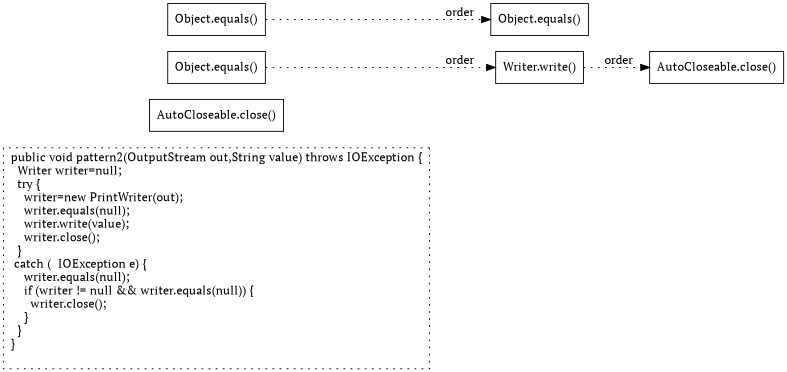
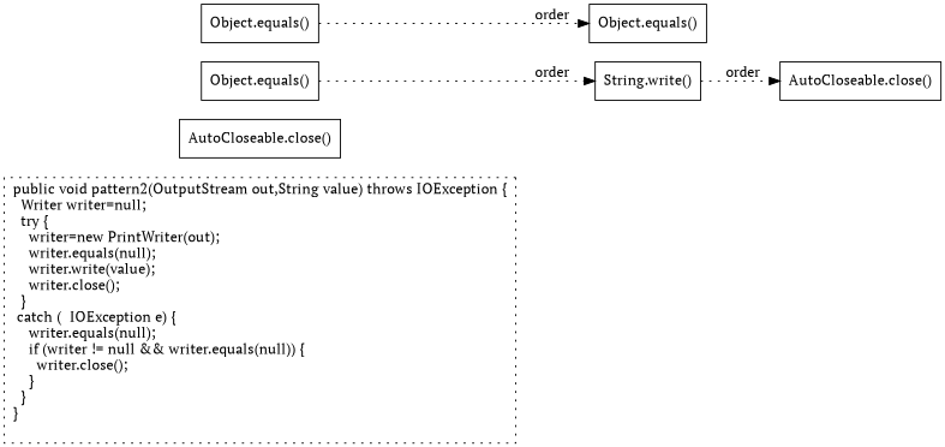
  digraph {
    rankdir=LR
    fontname="PT Serif"
    node [shape=box fontname="PT Serif"]
    edge [style=dotted fontname="PT Serif"]
    n1 [label="public void pattern2(OutputStream out,String value) throws IOException {\l  Writer writer=null;\l  try {\l    writer=new PrintWriter(out);\l    writer.equals(null);\l    writer.write(value);\l    writer.close();\l  }\l catch (  IOException e) {\l    writer.equals(null);\l    if (writer != null && writer.equals(null)) {\l      writer.close();\l    }\l  }\l}\l\l" style=dotted]
    n2 [label="AutoCloseable.close()"]
    n3 [label="AutoCloseable.close()"]
    n4 [label="Object.equals()"]
    n5 [label="Object.equals()"]
    n6 [label="Object.equals()"]
-   n7 [label="Writer.write()"]
+   n7 [label="String.write()"]
    n5 -> n4 [label=order]
    n6 -> n7 [label=order]
    n7 -> n3 [label=order]
  }
